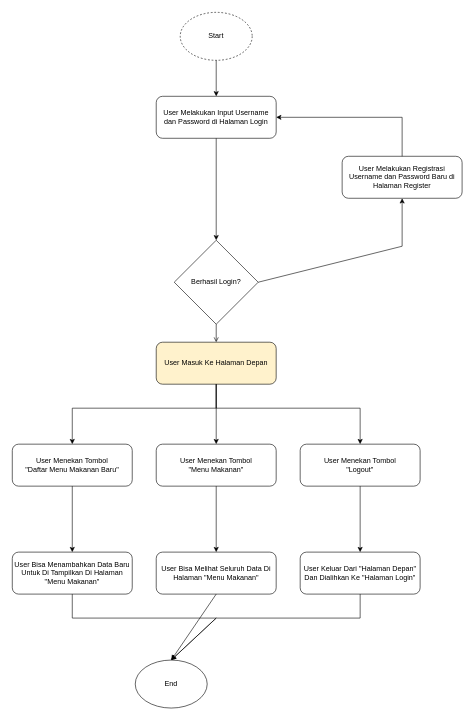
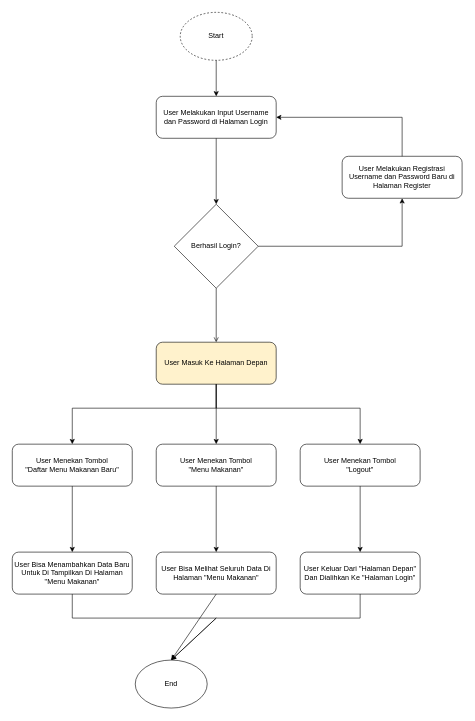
  <mxCell id="0" />
  <mxCell id="1" parent="0" />
  <mxCell id="2" value="Start" style="ellipse;whiteSpace=wrap;html=1;dashed=1;" vertex="1" parent="1"><mxGeometry x="300" y="20" width="120" height="80" as="geometry" /></mxCell>
  <mxCell id="3" value="" style="endArrow=classic;html=1;rounded=0;exitX=0.5;exitY=1;exitDx=0;exitDy=0;entryX=0.5;entryY=0;entryDx=0;entryDy=0;" edge="1" parent="1" source="2" target="4"><mxGeometry width="50" height="50" relative="1" as="geometry"><mxPoint x="340" y="90" as="sourcePoint" /><mxPoint x="360" y="190" as="targetPoint" /></mxGeometry></mxCell>
  <mxCell id="4" value="User Melakukan Input Username dan Password di Halaman Login" style="rounded=1;whiteSpace=wrap;html=1;" vertex="1" parent="1"><mxGeometry x="260" y="160" width="200" height="70" as="geometry" /></mxCell>
- <mxCell id="5" value="Berhasil Login?" style="rhombus;whiteSpace=wrap;html=1;" vertex="1" parent="1"><mxGeometry x="290" y="400" width="140" height="140" as="geometry" /></mxCell>
+ <mxCell id="5" value="Berhasil Login?" style="rhombus;whiteSpace=wrap;html=1;" vertex="1" parent="1"><mxGeometry x="290" y="340" width="140" height="140" as="geometry" /></mxCell>
  <mxCell id="6" value="" style="endArrow=classic;html=1;rounded=0;exitX=0.5;exitY=1;exitDx=0;exitDy=0;entryX=0.5;entryY=0;entryDx=0;entryDy=0;" edge="1" parent="1" source="4" target="5"><mxGeometry width="50" height="50" relative="1" as="geometry"><mxPoint x="370" y="110" as="sourcePoint" /><mxPoint x="370" y="170" as="targetPoint" /></mxGeometry></mxCell>
  <mxCell id="7" value="User Melakukan Registrasi Username dan Password Baru di Halaman Register" style="rounded=1;whiteSpace=wrap;html=1;" vertex="1" parent="1"><mxGeometry x="570" y="260" width="200" height="70" as="geometry" /></mxCell>
  <mxCell id="8" value="" style="endArrow=classic;html=1;rounded=0;exitX=1;exitY=0.5;exitDx=0;exitDy=0;entryX=0.5;entryY=1;entryDx=0;entryDy=0;" edge="1" parent="1" source="5" target="7"><mxGeometry width="50" height="50" relative="1" as="geometry"><mxPoint x="370" y="240" as="sourcePoint" /><mxPoint x="370" y="310" as="targetPoint" /><Array as="points"><mxPoint x="670" y="410" /></Array></mxGeometry></mxCell>
  <mxCell id="9" value="" style="endArrow=classic;html=1;rounded=0;exitX=0.5;exitY=0;exitDx=0;exitDy=0;entryX=1;entryY=0.5;entryDx=0;entryDy=0;" edge="1" parent="1" source="7" target="4"><mxGeometry width="50" height="50" relative="1" as="geometry"><mxPoint x="440" y="380" as="sourcePoint" /><mxPoint x="680" y="320" as="targetPoint" /><Array as="points"><mxPoint x="670" y="195" /></Array></mxGeometry></mxCell>
  <mxCell id="10" value="User Masuk Ke Halaman Depan" style="rounded=1;whiteSpace=wrap;html=1;fillColor=#fff2cc;" vertex="1" parent="1"><mxGeometry x="260" y="570" width="200" height="70" as="geometry" /></mxCell>
  <mxCell id="11" value="" style="endArrow=open;html=1;rounded=0;entryX=0.5;entryY=0;entryDx=0;entryDy=0;exitX=0.5;exitY=1;exitDx=0;exitDy=0;" edge="1" parent="1" source="5" target="10"><mxGeometry width="50" height="50" relative="1" as="geometry"><mxPoint x="370" y="240" as="sourcePoint" /><mxPoint x="370" y="350" as="targetPoint" /></mxGeometry></mxCell>
  <mxCell id="12" value="User Menekan Tombol&lt;br&gt;&quot;Daftar Menu Makanan Baru&quot;" style="rounded=1;whiteSpace=wrap;html=1;" vertex="1" parent="1"><mxGeometry x="20" y="740" width="200" height="70" as="geometry" /></mxCell>
  <mxCell id="13" value="User Menekan Tombol&lt;br style=&quot;border-color: var(--border-color);&quot;&gt;&quot;Menu Makanan&quot;" style="rounded=1;whiteSpace=wrap;html=1;" vertex="1" parent="1"><mxGeometry x="260" y="740" width="200" height="70" as="geometry" /></mxCell>
  <mxCell id="14" value="User Menekan Tombol&lt;br style=&quot;border-color: var(--border-color);&quot;&gt;&quot;Logout&quot;" style="rounded=1;whiteSpace=wrap;html=1;" vertex="1" parent="1"><mxGeometry x="500" y="740" width="200" height="70" as="geometry" /></mxCell>
  <mxCell id="15" value="" style="endArrow=classic;html=1;rounded=0;entryX=0.5;entryY=0;entryDx=0;entryDy=0;exitX=0.5;exitY=1;exitDx=0;exitDy=0;" edge="1" parent="1" source="10" target="12"><mxGeometry width="50" height="50" relative="1" as="geometry"><mxPoint x="370" y="490" as="sourcePoint" /><mxPoint x="370" y="580" as="targetPoint" /><Array as="points"><mxPoint x="360" y="680" /><mxPoint x="120" y="680" /></Array></mxGeometry></mxCell>
  <mxCell id="16" value="" style="endArrow=classic;html=1;rounded=0;entryX=0.5;entryY=0;entryDx=0;entryDy=0;exitX=0.5;exitY=1;exitDx=0;exitDy=0;" edge="1" parent="1" source="10" target="13"><mxGeometry width="50" height="50" relative="1" as="geometry"><mxPoint x="370" y="490" as="sourcePoint" /><mxPoint x="370" y="580" as="targetPoint" /></mxGeometry></mxCell>
  <mxCell id="17" value="" style="endArrow=classic;html=1;rounded=0;exitX=0.5;exitY=1;exitDx=0;exitDy=0;entryX=0.5;entryY=0;entryDx=0;entryDy=0;" edge="1" parent="1" source="10" target="14"><mxGeometry width="50" height="50" relative="1" as="geometry"><mxPoint x="380" y="500" as="sourcePoint" /><mxPoint x="380" y="590" as="targetPoint" /><Array as="points"><mxPoint x="360" y="680" /><mxPoint x="600" y="680" /></Array></mxGeometry></mxCell>
  <mxCell id="18" value="User Bisa Menambahkan Data Baru Untuk Di Tampilkan Di Halaman &quot;Menu Makanan&quot;" style="rounded=1;whiteSpace=wrap;html=1;" vertex="1" parent="1"><mxGeometry x="20" y="920" width="200" height="70" as="geometry" /></mxCell>
  <mxCell id="19" value="User Bisa Melihat Seluruh Data Di Halaman &quot;Menu Makanan&quot;" style="rounded=1;whiteSpace=wrap;html=1;" vertex="1" parent="1"><mxGeometry x="260" y="920" width="200" height="70" as="geometry" /></mxCell>
  <mxCell id="20" value="User Keluar Dari &quot;Halaman Depan&quot; Dan Dialihkan Ke &quot;Halaman Login&quot;" style="rounded=1;whiteSpace=wrap;html=1;" vertex="1" parent="1"><mxGeometry x="500" y="920" width="200" height="70" as="geometry" /></mxCell>
  <mxCell id="21" value="" style="endArrow=classic;html=1;rounded=0;entryX=0.5;entryY=0;entryDx=0;entryDy=0;exitX=0.5;exitY=1;exitDx=0;exitDy=0;" edge="1" parent="1" source="13" target="19"><mxGeometry width="50" height="50" relative="1" as="geometry"><mxPoint x="370" y="650" as="sourcePoint" /><mxPoint x="370" y="750" as="targetPoint" /></mxGeometry></mxCell>
  <mxCell id="22" value="" style="endArrow=classic;html=1;rounded=0;entryX=0.5;entryY=0;entryDx=0;entryDy=0;exitX=0.5;exitY=1;exitDx=0;exitDy=0;" edge="1" parent="1" source="12" target="18"><mxGeometry width="50" height="50" relative="1" as="geometry"><mxPoint x="370" y="820" as="sourcePoint" /><mxPoint x="370" y="930" as="targetPoint" /></mxGeometry></mxCell>
  <mxCell id="23" value="" style="endArrow=classic;html=1;rounded=0;entryX=0.5;entryY=0;entryDx=0;entryDy=0;exitX=0.5;exitY=1;exitDx=0;exitDy=0;" edge="1" parent="1" source="14" target="20"><mxGeometry width="50" height="50" relative="1" as="geometry"><mxPoint x="380" y="830" as="sourcePoint" /><mxPoint x="380" y="940" as="targetPoint" /></mxGeometry></mxCell>
  <mxCell id="24" value="End" style="ellipse;whiteSpace=wrap;html=1;" vertex="1" parent="1"><mxGeometry x="225" y="1100" width="120" height="80" as="geometry" /></mxCell>
  <mxCell id="25" value="" style="endArrow=classic;html=1;rounded=0;entryX=0.5;entryY=0;entryDx=0;entryDy=0;exitX=0.5;exitY=1;exitDx=0;exitDy=0;" edge="1" parent="1" source="18" target="24"><mxGeometry width="50" height="50" relative="1" as="geometry"><mxPoint x="360" y="990" as="sourcePoint" /><mxPoint x="120" y="1090" as="targetPoint" /><Array as="points"><mxPoint x="120" y="1030" /><mxPoint x="360" y="1030" /></Array></mxGeometry></mxCell>
  <mxCell id="26" value="" style="endArrow=classic;html=1;rounded=0;entryX=0.5;entryY=0;entryDx=0;entryDy=0;exitX=0.5;exitY=1;exitDx=0;exitDy=0;entryPerimeter=0;" edge="1" parent="1" target="24"><mxGeometry width="50" height="50" relative="1" as="geometry"><mxPoint x="360" y="990" as="sourcePoint" /><mxPoint x="360" y="1090" as="targetPoint" /></mxGeometry></mxCell>
  <mxCell id="27" value="" style="endArrow=classic;html=1;rounded=0;exitX=0.5;exitY=1;exitDx=0;exitDy=0;entryX=0.5;entryY=0;entryDx=0;entryDy=0;" edge="1" parent="1" source="20" target="24"><mxGeometry width="50" height="50" relative="1" as="geometry"><mxPoint x="360" y="990" as="sourcePoint" /><mxPoint x="600" y="1090" as="targetPoint" /><Array as="points"><mxPoint x="600" y="1030" /><mxPoint x="360" y="1030" /></Array></mxGeometry></mxCell>
